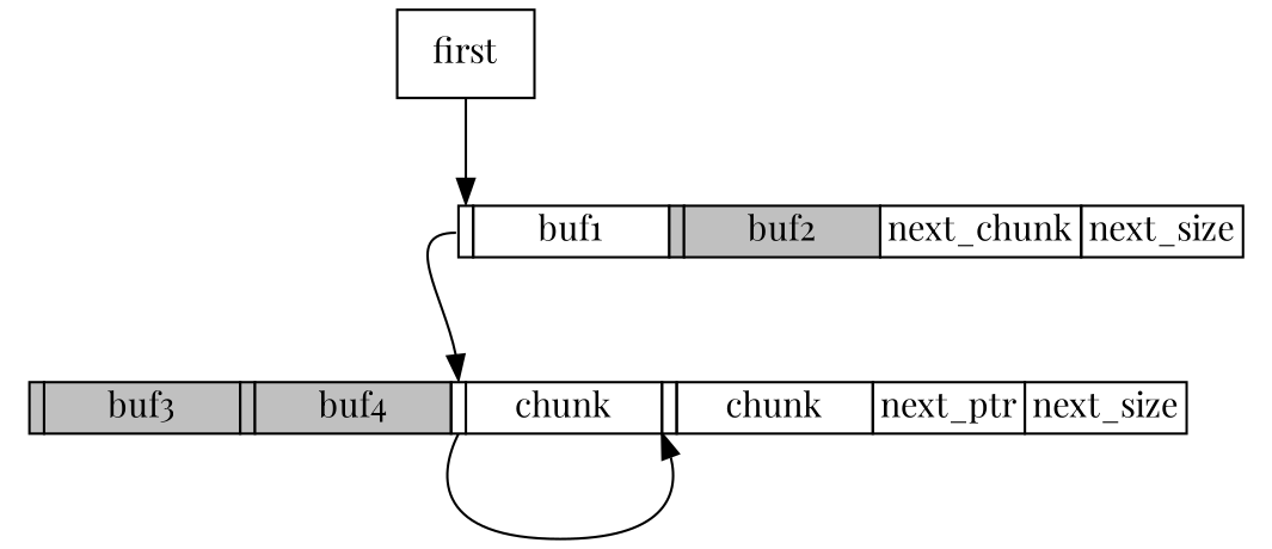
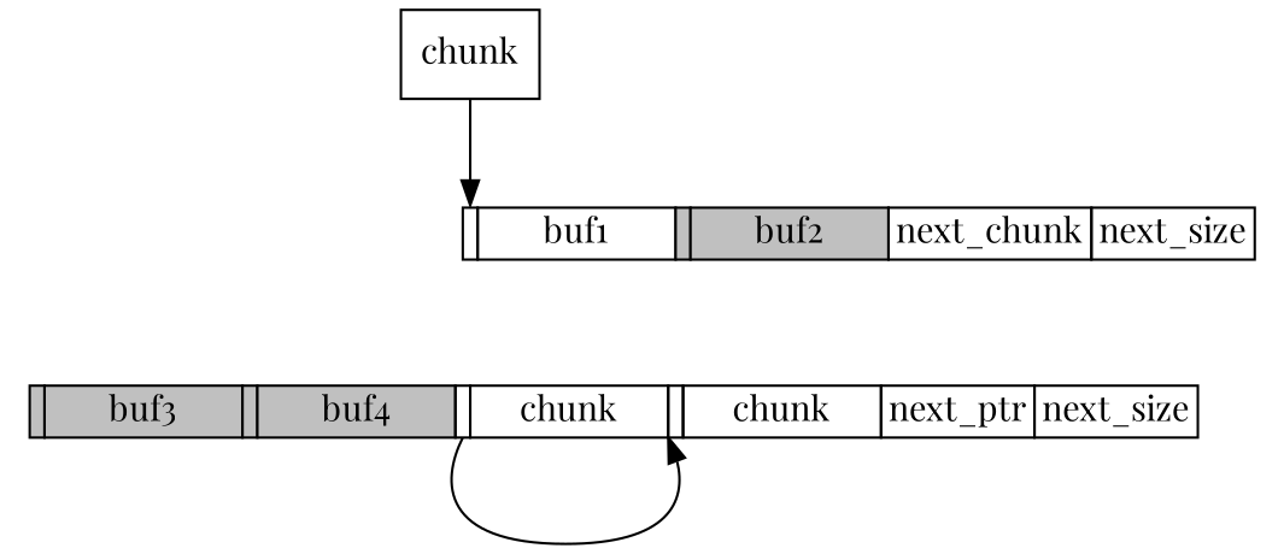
  digraph {
    fontname="Playfair Display"
    node [fontname="Playfair Display" shape=plaintext]
    edge [fontname="Playfair Display"]
    n1 [label=<         <table border="0" cellborder="1" cellspacing="0">             <tr>                 <td port="f1.0"></td>                 <td port="f1" width="80">buf1</td>                 <td bgcolor="gray" port="f2.0"></td>                 <td bgcolor="gray" port="f2" width="80">buf2</td>                 <td port="f3">next_chunk</td>                 <td>next_size</td>             </tr>         </table>     >]
    n2 [label=<         <table border="0" cellborder="1" cellspacing="0">             <tr>                 <td bgcolor="gray" port="f1.0"></td>                 <td bgcolor="gray" port="f1" width="80">buf3</td>                 <td bgcolor="gray" port="f2.0"></td>                 <td bgcolor="gray" port="f2" width="80">buf4</td>                 <td port="f3.0"></td>                 <td port="f3" width="80">chunk</td>                 <td port="f4.0"></td>                 <td port="f4" width="80">chunk</td>                 <td port="f5">next_ptr</td>                 <td>next_size</td>             </tr>         </table>     >]
-   n3 [label=first shape=box]
-   n1 -> n2 [headport="f3.0" tailport="f1.0:w"]
+   n3 [label=chunk shape=box]
    n2 -> n2 [headport="f4.0:sw" tailport="f3.0:s"]
    n3 -> n1 [headport="f1.0"]
  }
